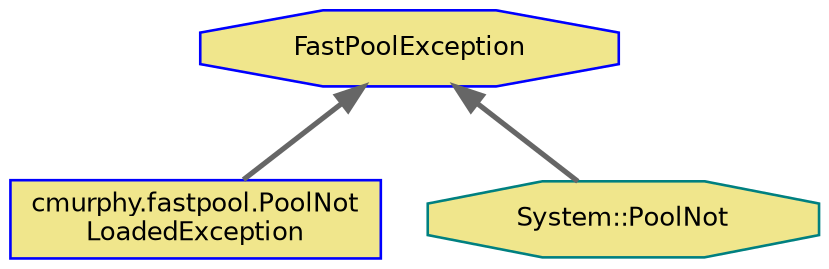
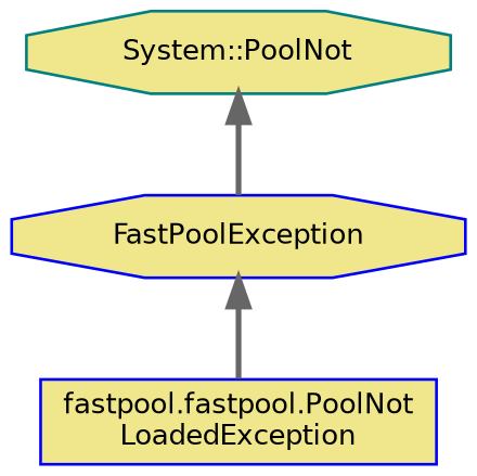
  digraph {
    node [color=blue fillcolor=khaki fontname=Helvetica fontsize=10 shape=octagon style=filled]
    edge [color=gray40 dir=back fontname=Helvetica fontsize=10 labelfontname=Helvetica labelfontsize=10 style=bold]
-   n1 [fontcolor=black height=0.2 label="cmurphy.fastpool.PoolNot\lLoadedException" shape=box width=0.4]
+   n1 [fontcolor=black height=0.2 label="fastpool.fastpool.PoolNot\lLoadedException" shape=box width=0.4]
    n2 [height=0.2 label=FastPoolException width=0.4]
    n3 [color=teal height=0.2 label="System::PoolNot" width=0.4]
    n2 -> n1
-   n2 -> n3
+   n3 -> n2
  }
